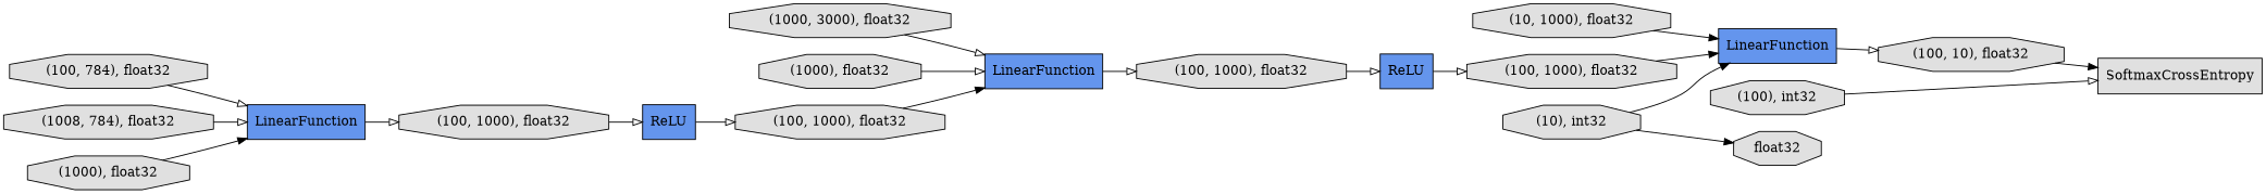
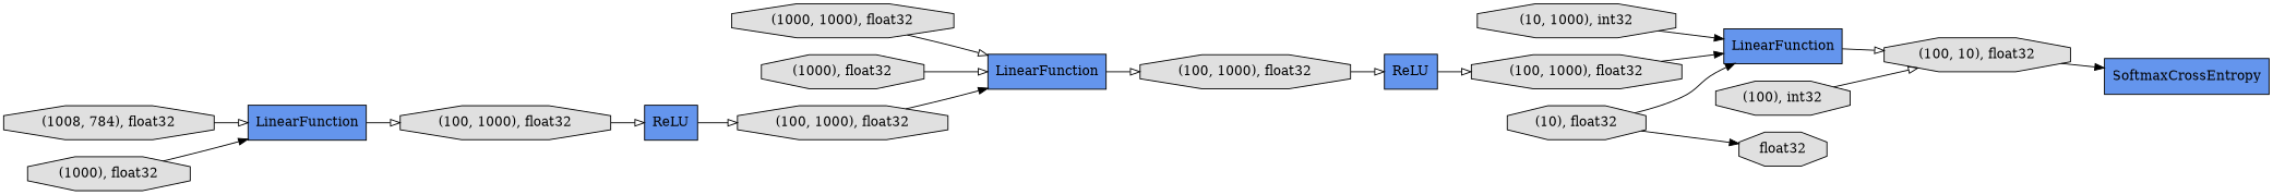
  digraph {
    rankdir=LR
    node [fillcolor="#E0E0E0" shape=octagon style=filled]
    edge [arrowhead=onormal]
    n1 [fillcolor="#6495ED" label=ReLU shape=record]
    n2 [label="(100, 1000), float32"]
    n3 [fillcolor="#6495ED" label=LinearFunction shape=record]
    n4 [label="(100, 10), float32"]
-   n5 [label=SoftmaxCrossEntropy shape=record]
+   n5 [fillcolor="#6495ED" label=SoftmaxCrossEntropy shape=record]
    n6 [fillcolor="#6495ED" label=LinearFunction shape=record]
    n7 [label="(100, 1000), float32"]
    n8 [fillcolor="#6495ED" label=ReLU shape=record]
    n9 [label="(100, 1000), float32"]
-   n10 [label="(10), int32"]
+   n10 [label="(10), float32"]
    n11 [label=float32]
    n12 [label="(100), int32"]
-   n13 [label="(10, 1000), float32"]
-   n14 [label="(100, 784), float32"]
-   n15 [label="(1000, 3000), float32"]
+   n13 [label="(10, 1000), int32"]
+   n15 [label="(1000, 1000), float32"]
    n16 [fillcolor="#6495ED" label=LinearFunction shape=record]
    n17 [label="(1000), float32"]
    n18 [label="(100, 1000), float32"]
    n19 [label="(1008, 784), float32"]
    n20 [label="(1000), float32"]
    n1 -> n2
    n2 -> n3 [arrowhead=normal]
    n3 -> n4
    n4 -> n5 [arrowhead=normal]
    n6 -> n7
    n7 -> n8
    n8 -> n18
    n9 -> n1
    n10 -> n3 [arrowhead=normal]
    n10 -> n11 [arrowhead=normal]
-   n12 -> n5
+   n12 -> n4
    n13 -> n3 [arrowhead=normal]
-   n14 -> n6
    n15 -> n16
    n16 -> n9
    n17 -> n16
    n18 -> n16 [arrowhead=normal]
    n19 -> n6
    n20 -> n6 [arrowhead=normal]
  }
